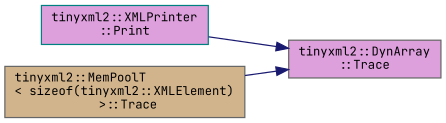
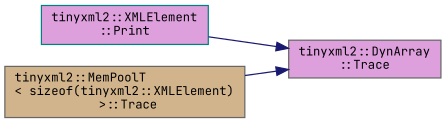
  digraph {
    fontname="JetBrains Mono"
    rankdir=RL
    node [color=gray40 fillcolor=plum fontname="JetBrains Mono" fontsize=10 shape=record style=filled]
    edge [color=midnightblue dir=back fontname="JetBrains Mono" fontsize=10 labelfontname=Helvetica labelfontsize=10 style=solid]
    n1 [fontcolor=black height=0.2 label="tinyxml2::DynArray\l::Trace" width=0.4]
-   n2 [color=teal height=0.2 label="tinyxml2::XMLPrinter\l::Print" width=0.4]
+   n2 [color=teal height=0.2 label="tinyxml2::XMLElement\l::Print" width=0.4]
    n3 [fillcolor=tan height=0.2 label="tinyxml2::MemPoolT\l\< sizeof(tinyxml2::XMLElement)\l \>::Trace" width=0.4]
    n1 -> n2
    n1 -> n3
  }
